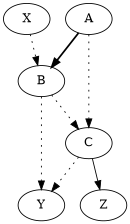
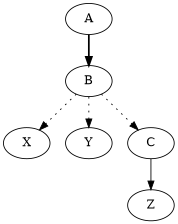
  strict digraph {
    edge [style=dotted]
    X [FIM=1]
    Y [FIM=1]
    Z [OUTRO=1]
    A
    B
    C
    A -> B [style=bold]
-   A -> C
-   X -> B
+   B -> X
    B -> Y
    B -> C
-   C -> Y
    C -> Z [style=solid]
  }
